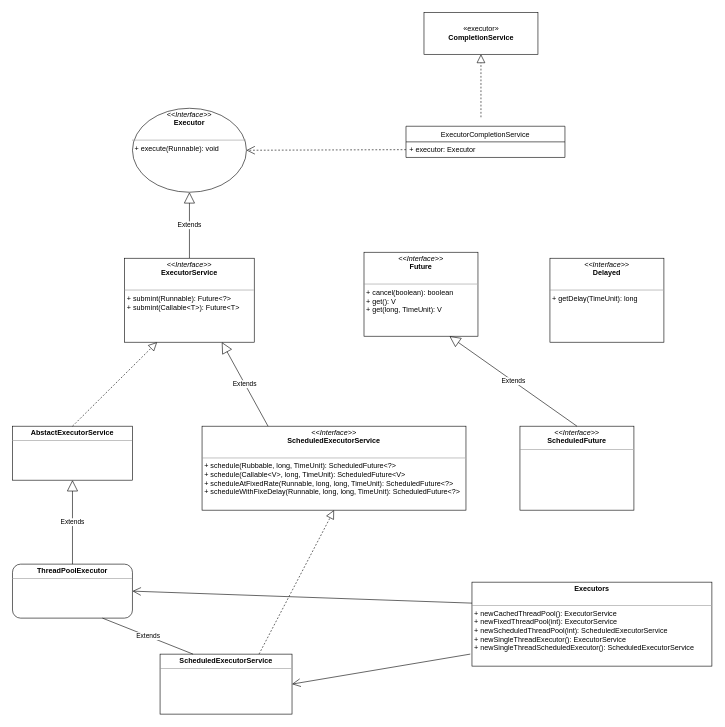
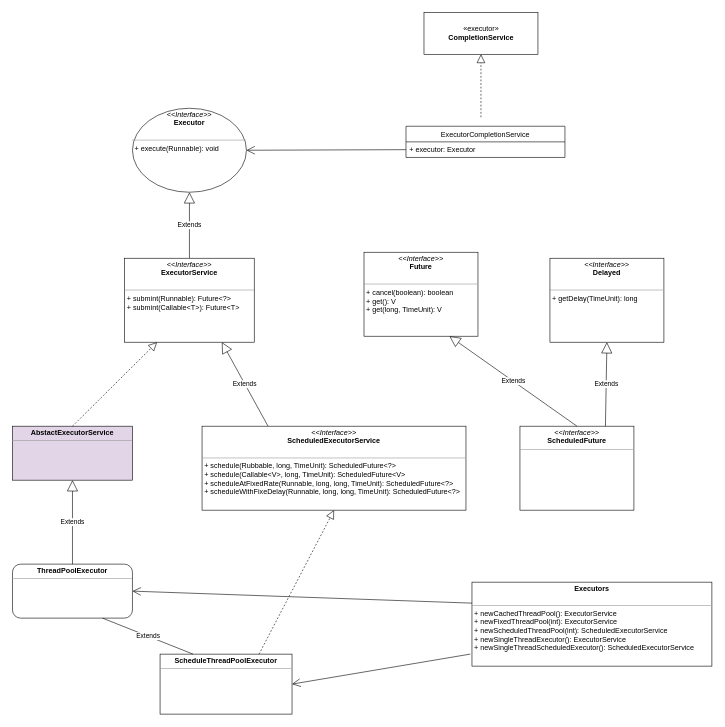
  <mxCell id="0" />
  <mxCell id="1" parent="0" />
  <mxCell id="2" value="&lt;p style=&quot;margin: 0px ; margin-top: 4px ; text-align: center&quot;&gt;&lt;i&gt;&amp;lt;&amp;lt;Interface&amp;gt;&amp;gt;&lt;/i&gt;&lt;br&gt;&lt;b&gt;Executor&lt;/b&gt;&lt;/p&gt;&lt;p style=&quot;margin: 0px ; margin-left: 4px&quot;&gt;&lt;br&gt;&lt;/p&gt;&lt;hr size=&quot;1&quot;&gt;&lt;p style=&quot;margin: 0px ; margin-left: 4px&quot;&gt;+ execute(Runnable): void&lt;br&gt;&lt;/p&gt;" style="ellipse;verticalAlign=top;align=left;overflow=fill;fontSize=12;fontFamily=Helvetica;html=1;" vertex="1" parent="1"><mxGeometry x="220" y="180" width="190" height="140" as="geometry" /></mxCell>
- <mxCell id="3" value="" style="endArrow=open;endFill=1;endSize=12;html=1;entryX=1;entryY=0.5;entryDx=0;entryDy=0;exitX=0;exitY=0.5;exitDx=0;exitDy=0;dashed=1;" edge="1" parent="1" source="9" target="2"><mxGeometry width="160" relative="1" as="geometry"><mxPoint x="636" y="250" as="sourcePoint" /><mxPoint x="606" y="370" as="targetPoint" /></mxGeometry></mxCell>
+ <mxCell id="3" value="" style="endArrow=open;endFill=1;endSize=12;html=1;entryX=1;entryY=0.5;entryDx=0;entryDy=0;exitX=0;exitY=0.5;exitDx=0;exitDy=0;" edge="1" parent="1" source="9" target="2"><mxGeometry width="160" relative="1" as="geometry"><mxPoint x="636" y="250" as="sourcePoint" /><mxPoint x="606" y="370" as="targetPoint" /></mxGeometry></mxCell>
  <mxCell id="4" value="«executor»&lt;br&gt;&lt;b&gt;CompletionService&lt;/b&gt;" style="html=1;" vertex="1" parent="1"><mxGeometry x="706" y="20" width="190" height="70" as="geometry" /></mxCell>
  <mxCell id="5" value="" style="endArrow=block;dashed=1;endFill=0;endSize=12;html=1;exitX=0.5;exitY=0;exitDx=0;exitDy=0;entryX=0.5;entryY=1;entryDx=0;entryDy=0;" edge="1" parent="1" target="4"><mxGeometry width="160" relative="1" as="geometry"><mxPoint x="801" y="195" as="sourcePoint" /><mxPoint x="766" y="120" as="targetPoint" /></mxGeometry></mxCell>
  <mxCell id="6" value="Extends" style="endArrow=block;endSize=16;endFill=0;html=1;entryX=0.5;entryY=1;entryDx=0;entryDy=0;exitX=0.5;exitY=0;exitDx=0;exitDy=0;" edge="1" parent="1" source="7" target="2"><mxGeometry width="160" relative="1" as="geometry"><mxPoint x="315" y="450" as="sourcePoint" /><mxPoint x="416" y="450" as="targetPoint" /></mxGeometry></mxCell>
  <mxCell id="7" value="&lt;p style=&quot;margin: 0px ; margin-top: 4px ; text-align: center&quot;&gt;&lt;i&gt;&amp;lt;&amp;lt;Interface&amp;gt;&amp;gt;&lt;/i&gt;&lt;br&gt;&lt;b&gt;ExecutorService&lt;/b&gt;&lt;/p&gt;&lt;p style=&quot;margin: 0px ; margin-left: 4px&quot;&gt;&lt;br&gt;&lt;/p&gt;&lt;hr size=&quot;1&quot;&gt;&lt;p style=&quot;margin: 0px ; margin-left: 4px&quot;&gt;+ submint(Runnable): Future&amp;lt;?&amp;gt;&lt;br&gt;+ submint(Callable&amp;lt;T&amp;gt;): Future&amp;lt;T&amp;gt;&lt;/p&gt;" style="verticalAlign=top;align=left;overflow=fill;fontSize=12;fontFamily=Helvetica;html=1;" vertex="1" parent="1"><mxGeometry x="207" y="430" width="216" height="140" as="geometry" /></mxCell>
  <mxCell id="8" value="ExecutorCompletionService" style="swimlane;fontStyle=0;childLayout=stackLayout;horizontal=1;startSize=26;fillColor=none;horizontalStack=0;resizeParent=1;resizeParentMax=0;resizeLast=0;collapsible=1;marginBottom=0;" vertex="1" parent="1"><mxGeometry x="676" y="210" width="265" height="52" as="geometry" /></mxCell>
  <mxCell id="9" value="+ executor: Executor" style="text;strokeColor=none;fillColor=none;align=left;verticalAlign=top;spacingLeft=4;spacingRight=4;overflow=hidden;rotatable=0;points=[[0,0.5],[1,0.5]];portConstraint=eastwest;" vertex="1" parent="8"><mxGeometry y="26" width="265" height="26" as="geometry" /></mxCell>
  <mxCell id="10" value="&lt;p style=&quot;margin: 0px ; margin-top: 4px ; text-align: center&quot;&gt;&lt;i&gt;&amp;lt;&amp;lt;Interface&amp;gt;&amp;gt;&lt;/i&gt;&lt;br&gt;&lt;b&gt;Future&lt;/b&gt;&lt;/p&gt;&lt;p style=&quot;margin: 0px ; margin-left: 4px&quot;&gt;&lt;br&gt;&lt;/p&gt;&lt;hr size=&quot;1&quot;&gt;&lt;p style=&quot;margin: 0px ; margin-left: 4px&quot;&gt;+ cancel(boolean): boolean&lt;br&gt;+ get(): V&lt;/p&gt;&lt;p style=&quot;margin: 0px ; margin-left: 4px&quot;&gt;+ get(long, TimeUnit): V&lt;br&gt;&lt;/p&gt;" style="verticalAlign=top;align=left;overflow=fill;fontSize=12;fontFamily=Helvetica;html=1;" vertex="1" parent="1"><mxGeometry x="606" y="420" width="190" height="140" as="geometry" /></mxCell>
  <mxCell id="11" value="&lt;p style=&quot;margin: 0px ; margin-top: 4px ; text-align: center&quot;&gt;&lt;i&gt;&amp;lt;&amp;lt;Interface&amp;gt;&amp;gt;&lt;/i&gt;&lt;br&gt;&lt;b&gt;Delayed&lt;/b&gt;&lt;/p&gt;&lt;p style=&quot;margin: 0px ; margin-left: 4px&quot;&gt;&lt;br&gt;&lt;/p&gt;&lt;hr size=&quot;1&quot;&gt;&lt;p style=&quot;margin: 0px ; margin-left: 4px&quot;&gt;+ getDelay(TimeUnit): long&lt;br&gt;&lt;/p&gt;" style="verticalAlign=top;align=left;overflow=fill;fontSize=12;fontFamily=Helvetica;html=1;" vertex="1" parent="1"><mxGeometry x="916" y="430" width="190" height="140" as="geometry" /></mxCell>
  <mxCell id="12" value="&lt;p style=&quot;margin: 0px ; margin-top: 4px ; text-align: center&quot;&gt;&lt;i&gt;&amp;lt;&amp;lt;Interface&amp;gt;&amp;gt;&lt;/i&gt;&lt;br&gt;&lt;b&gt;ScheduledFuture&lt;/b&gt;&lt;/p&gt;&lt;hr size=&quot;1&quot;&gt;&lt;p style=&quot;margin: 0px ; margin-left: 4px&quot;&gt;&lt;br&gt;&lt;/p&gt;" style="verticalAlign=top;align=left;overflow=fill;fontSize=12;fontFamily=Helvetica;html=1;" vertex="1" parent="1"><mxGeometry x="866" y="710" width="190" height="140" as="geometry" /></mxCell>
  <mxCell id="13" value="&lt;p style=&quot;margin: 0px ; margin-top: 4px ; text-align: center&quot;&gt;&lt;i&gt;&amp;lt;&amp;lt;Interface&amp;gt;&amp;gt;&lt;/i&gt;&lt;br&gt;&lt;b&gt;ScheduledExecutorService&lt;/b&gt;&lt;/p&gt;&lt;p style=&quot;margin: 0px ; margin-left: 4px&quot;&gt;&lt;br&gt;&lt;/p&gt;&lt;hr size=&quot;1&quot;&gt;&lt;p style=&quot;margin: 0px ; margin-left: 4px&quot;&gt;+ schedule(Rubbable, long, TimeUnit): ScheduledFuture&amp;lt;?&amp;gt;&lt;br&gt;+ schedule(Callable&amp;lt;V&amp;gt;, long, TimeUnit): ScheduledFuture&amp;lt;V&amp;gt;&lt;/p&gt;&lt;p style=&quot;margin: 0px ; margin-left: 4px&quot;&gt;+ scheduleAtFixedRate(Runnable, long, long, TimeUnit): ScheduledFuture&amp;lt;?&amp;gt;&lt;br&gt;&lt;/p&gt;&lt;p style=&quot;margin: 0px ; margin-left: 4px&quot;&gt;+ scheduleWithFixeDelay(Runnable, long, long, TimeUnit): ScheduledFuture&amp;lt;?&amp;gt;&lt;br&gt;&lt;/p&gt;" style="verticalAlign=top;align=left;overflow=fill;fontSize=12;fontFamily=Helvetica;html=1;" vertex="1" parent="1"><mxGeometry x="336" y="710" width="440" height="140" as="geometry" /></mxCell>
  <mxCell id="14" value="&lt;p style=&quot;margin: 0px ; margin-top: 4px ; text-align: center&quot;&gt;&lt;b&gt;Executors&lt;/b&gt;&lt;/p&gt;&lt;p style=&quot;margin: 0px ; margin-left: 4px&quot;&gt;&lt;br&gt;&lt;/p&gt;&lt;hr size=&quot;1&quot;&gt;&lt;p style=&quot;margin: 0px ; margin-left: 4px&quot;&gt;+ newCachedThreadPool(): ExecutorService&lt;/p&gt;&lt;p style=&quot;margin: 0px ; margin-left: 4px&quot;&gt;+ newFixedThreadPool(int): ExecutorService&lt;br&gt;&lt;/p&gt;&lt;p style=&quot;margin: 0px ; margin-left: 4px&quot;&gt;+ newScheduledThreadPool(int): ScheduledExecutorService&lt;br&gt;&lt;/p&gt;&lt;p style=&quot;margin: 0px ; margin-left: 4px&quot;&gt;+ newSingleThreadExecutor():&amp;nbsp;ExecutorService&lt;br&gt;&lt;/p&gt;&lt;p style=&quot;margin: 0px ; margin-left: 4px&quot;&gt;+ newSingleThreadScheduledExecutor(): ScheduledExecutorService&lt;br&gt;&lt;/p&gt;" style="verticalAlign=top;align=left;overflow=fill;fontSize=12;fontFamily=Helvetica;html=1;" vertex="1" parent="1"><mxGeometry x="786" y="970" width="400" height="140" as="geometry" /></mxCell>
- <mxCell id="15" value="&lt;p style=&quot;margin: 0px ; margin-top: 4px ; text-align: center&quot;&gt;&lt;b&gt;AbstactExecutorService&lt;/b&gt;&lt;/p&gt;&lt;hr size=&quot;1&quot;&gt;&lt;p style=&quot;margin: 0px ; margin-left: 4px&quot;&gt;&lt;/p&gt;" style="verticalAlign=top;align=left;overflow=fill;fontSize=12;fontFamily=Helvetica;html=1;" vertex="1" parent="1"><mxGeometry x="20" y="710" width="200" height="90" as="geometry" /></mxCell>
+ <mxCell id="15" value="&lt;p style=&quot;margin: 0px ; margin-top: 4px ; text-align: center&quot;&gt;&lt;b&gt;AbstactExecutorService&lt;/b&gt;&lt;/p&gt;&lt;hr size=&quot;1&quot;&gt;&lt;p style=&quot;margin: 0px ; margin-left: 4px&quot;&gt;&lt;/p&gt;" style="verticalAlign=top;align=left;overflow=fill;fontSize=12;fontFamily=Helvetica;html=1;fillColor=#e1d5e7;" vertex="1" parent="1"><mxGeometry x="20" y="710" width="200" height="90" as="geometry" /></mxCell>
  <mxCell id="16" value="&lt;p style=&quot;margin: 0px ; margin-top: 4px ; text-align: center&quot;&gt;&lt;b&gt;ThreadPoolExecutor&lt;/b&gt;&lt;/p&gt;&lt;hr size=&quot;1&quot;&gt;&lt;p style=&quot;margin: 0px ; margin-left: 4px&quot;&gt;&lt;/p&gt;" style="verticalAlign=top;align=left;overflow=fill;fontSize=12;fontFamily=Helvetica;html=1;rounded=1;" vertex="1" parent="1"><mxGeometry x="20" y="940" width="200" height="90" as="geometry" /></mxCell>
- <mxCell id="17" value="&lt;p style=&quot;margin: 0px ; margin-top: 4px ; text-align: center&quot;&gt;&lt;b&gt;ScheduledExecutorService&lt;/b&gt;&lt;/p&gt;&lt;hr size=&quot;1&quot;&gt;&lt;p style=&quot;margin: 0px ; margin-left: 4px&quot;&gt;&lt;/p&gt;" style="verticalAlign=top;align=left;overflow=fill;fontSize=12;fontFamily=Helvetica;html=1;" vertex="1" parent="1"><mxGeometry x="266" y="1090" width="220" height="100" as="geometry" /></mxCell>
+ <mxCell id="17" value="&lt;p style=&quot;margin: 0px ; margin-top: 4px ; text-align: center&quot;&gt;&lt;b&gt;ScheduleThreadPoolExecutor&lt;/b&gt;&lt;/p&gt;&lt;hr size=&quot;1&quot;&gt;&lt;p style=&quot;margin: 0px ; margin-left: 4px&quot;&gt;&lt;/p&gt;" style="verticalAlign=top;align=left;overflow=fill;fontSize=12;fontFamily=Helvetica;html=1;" vertex="1" parent="1"><mxGeometry x="266" y="1090" width="220" height="100" as="geometry" /></mxCell>
+ <mxCell id="18" value="Extends" style="endArrow=block;endSize=16;endFill=0;html=1;entryX=0.5;entryY=1;entryDx=0;entryDy=0;exitX=0.75;exitY=0;exitDx=0;exitDy=0;" edge="1" parent="1" source="12" target="11"><mxGeometry width="160" relative="1" as="geometry"><mxPoint x="956" y="680" as="sourcePoint" /><mxPoint x="1046" y="600" as="targetPoint" /></mxGeometry></mxCell>
  <mxCell id="19" value="Extends" style="endArrow=block;endSize=16;endFill=0;html=1;entryX=0.75;entryY=1;entryDx=0;entryDy=0;exitX=0.5;exitY=0;exitDx=0;exitDy=0;" edge="1" parent="1" source="12" target="10"><mxGeometry width="160" relative="1" as="geometry"><mxPoint x="916" y="690" as="sourcePoint" /><mxPoint x="771" y="600" as="targetPoint" /></mxGeometry></mxCell>
  <mxCell id="20" value="Extends" style="endArrow=block;endSize=16;endFill=0;html=1;entryX=0.75;entryY=1;entryDx=0;entryDy=0;exitX=0.25;exitY=0;exitDx=0;exitDy=0;" edge="1" parent="1" source="13" target="7"><mxGeometry width="160" relative="1" as="geometry"><mxPoint x="386" y="690" as="sourcePoint" /><mxPoint x="466" y="630" as="targetPoint" /></mxGeometry></mxCell>
  <mxCell id="21" value="" style="endArrow=block;dashed=1;endFill=0;endSize=12;html=1;entryX=0.25;entryY=1;entryDx=0;entryDy=0;exitX=0.5;exitY=0;exitDx=0;exitDy=0;" edge="1" parent="1" source="15" target="7"><mxGeometry width="160" relative="1" as="geometry"><mxPoint x="126" y="709" as="sourcePoint" /><mxPoint x="206" y="670" as="targetPoint" /></mxGeometry></mxCell>
  <mxCell id="22" value="Extends" style="endArrow=block;endSize=16;endFill=0;html=1;entryX=0.5;entryY=1;entryDx=0;entryDy=0;exitX=0.5;exitY=0;exitDx=0;exitDy=0;" edge="1" parent="1" source="16" target="15"><mxGeometry width="160" relative="1" as="geometry"><mxPoint x="116" y="860" as="sourcePoint" /><mxPoint x="276" y="860" as="targetPoint" /></mxGeometry></mxCell>
  <mxCell id="23" value="Extends" style="endArrow=none;endSize=16;endFill=0;html=1;entryX=0.75;entryY=1;entryDx=0;entryDy=0;exitX=0.25;exitY=0;exitDx=0;exitDy=0;" edge="1" parent="1" source="17" target="16"><mxGeometry width="160" relative="1" as="geometry"><mxPoint x="96" y="1100" as="sourcePoint" /><mxPoint x="256" y="1100" as="targetPoint" /></mxGeometry></mxCell>
  <mxCell id="24" value="" style="endArrow=block;dashed=1;endFill=0;endSize=12;html=1;entryX=0.5;entryY=1;entryDx=0;entryDy=0;exitX=0.75;exitY=0;exitDx=0;exitDy=0;" edge="1" parent="1" source="17" target="13"><mxGeometry width="160" relative="1" as="geometry"><mxPoint x="416" y="1030" as="sourcePoint" /><mxPoint x="576" y="1030" as="targetPoint" /></mxGeometry></mxCell>
  <mxCell id="25" value="" style="endArrow=open;endFill=1;endSize=12;html=1;entryX=1;entryY=0.5;entryDx=0;entryDy=0;exitX=0;exitY=0.25;exitDx=0;exitDy=0;" edge="1" parent="1" source="14" target="16"><mxGeometry width="160" relative="1" as="geometry"><mxPoint x="586" y="1040" as="sourcePoint" /><mxPoint x="746" y="1040" as="targetPoint" /></mxGeometry></mxCell>
  <mxCell id="26" value="" style="endArrow=open;endFill=1;endSize=12;html=1;entryX=1;entryY=0.5;entryDx=0;entryDy=0;exitX=-0.007;exitY=0.857;exitDx=0;exitDy=0;exitPerimeter=0;" edge="1" parent="1" source="14" target="17"><mxGeometry width="160" relative="1" as="geometry"><mxPoint x="566" y="1100" as="sourcePoint" /><mxPoint x="726" y="1100" as="targetPoint" /></mxGeometry></mxCell>
